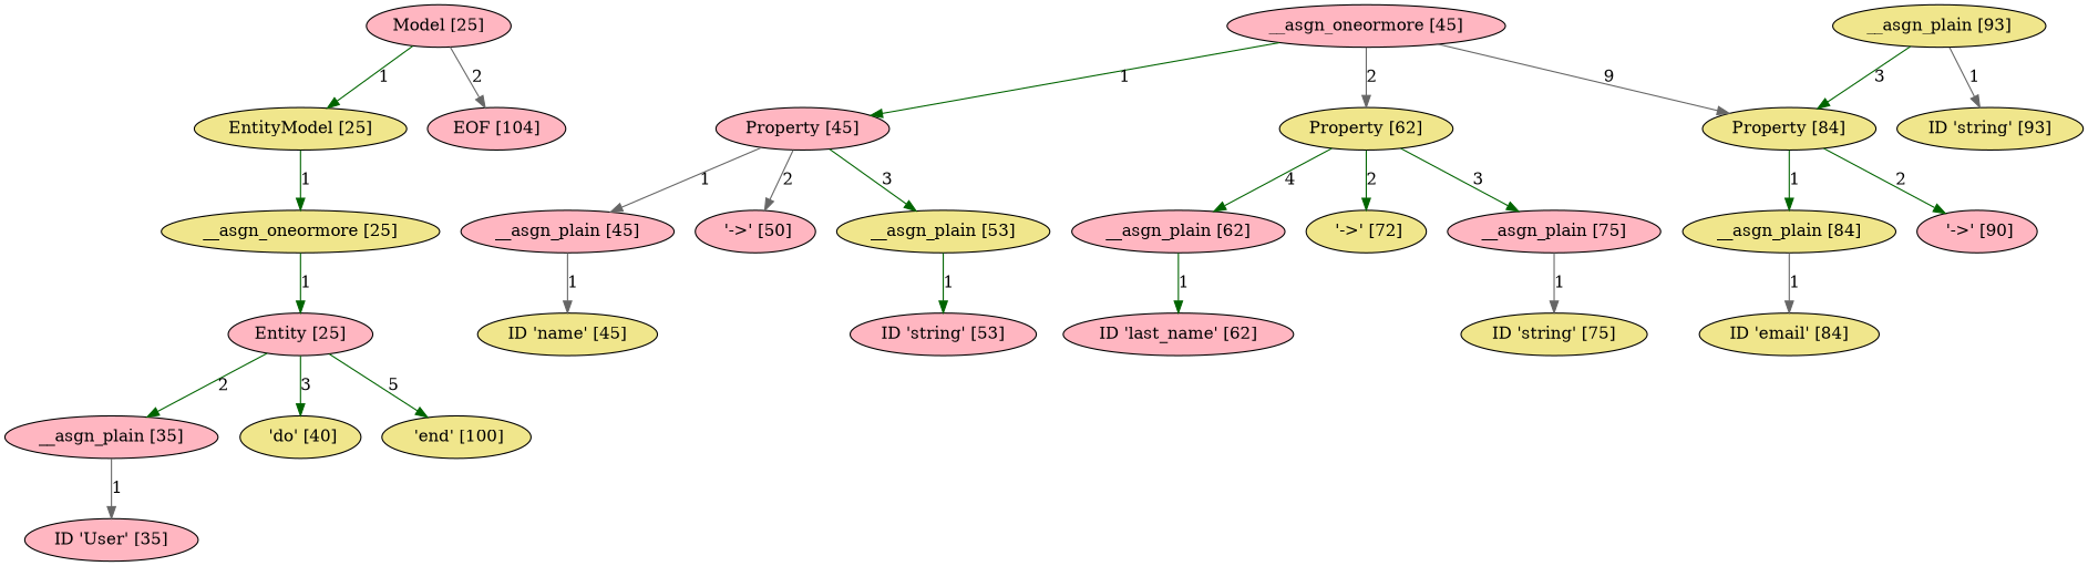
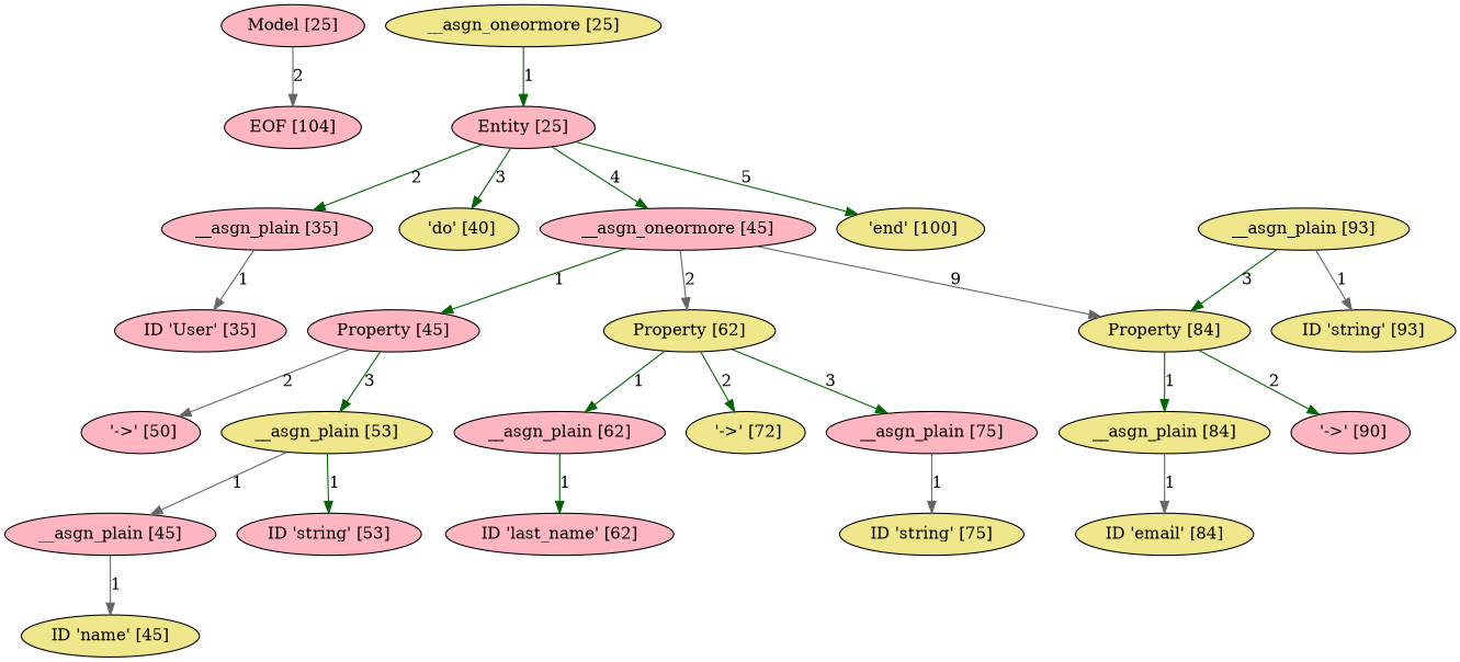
  digraph {
    node [fillcolor=lightpink style=filled]
    edge [color=darkgreen]
    n1 [label="Model [25]"]
-   n2 [fillcolor=khaki label="EntityModel [25]"]
    n3 [label="EOF [104]"]
    n4 [fillcolor=khaki label="__asgn_oneormore [25]"]
    n5 [label="Entity [25]"]
    n6 [label="__asgn_plain [35]"]
    n7 [fillcolor=khaki label=" 'do' [40]"]
    n8 [label="__asgn_oneormore [45]"]
    n9 [fillcolor=khaki label=" 'end' [100]"]
    n10 [label="ID 'User' [35]"]
    n11 [label="Property [45]"]
    n12 [fillcolor=khaki label="Property [62]"]
    n13 [fillcolor=khaki label="Property [84]"]
    n14 [label="__asgn_plain [45]"]
    n15 [label=" '->' [50]"]
    n16 [fillcolor=khaki label="__asgn_plain [53]"]
    n17 [label="__asgn_plain [62]"]
    n18 [fillcolor=khaki label=" '->' [72]"]
    n19 [label="__asgn_plain [75]"]
    n20 [fillcolor=khaki label="__asgn_plain [84]"]
    n21 [label=" '->' [90]"]
    n22 [fillcolor=khaki label="ID 'name' [45]"]
    n23 [label="ID 'string' [53]"]
    n24 [label="ID 'last_name' [62]"]
    n25 [fillcolor=khaki label="ID 'string' [75]"]
    n26 [fillcolor=khaki label="ID 'email' [84]"]
    n27 [fillcolor=khaki label="__asgn_plain [93]"]
    n28 [fillcolor=khaki label="ID 'string' [93]"]
-   n1 -> n2 [label=1]
    n1 -> n3 [color=gray40 label=2]
-   n2 -> n4 [label=1]
    n4 -> n5 [label=1]
    n5 -> n6 [label=2]
    n5 -> n7 [label=3]
+   n5 -> n8 [label=4]
    n5 -> n9 [label=5]
    n6 -> n10 [color=gray40 label=1]
    n8 -> n11 [label=1]
    n8 -> n12 [color=gray40 label=2]
    n8 -> n13 [color=gray40 label=9]
-   n11 -> n14 [color=gray40 label=1]
+   n16 -> n14 [color=gray40 label=1]
    n11 -> n15 [color=gray40 label=2]
    n11 -> n16 [label=3]
-   n12 -> n17 [label=4]
+   n12 -> n17 [label=1]
    n12 -> n18 [label=2]
    n12 -> n19 [label=3]
    n13 -> n20 [label=1]
    n13 -> n21 [label=2]
    n14 -> n22 [color=gray40 label=1]
    n16 -> n23 [label=1]
    n17 -> n24 [label=1]
    n19 -> n25 [color=gray40 label=1]
    n20 -> n26 [color=gray40 label=1]
    n27 -> n13 [label=3]
    n27 -> n28 [color=gray40 label=1]
  }
